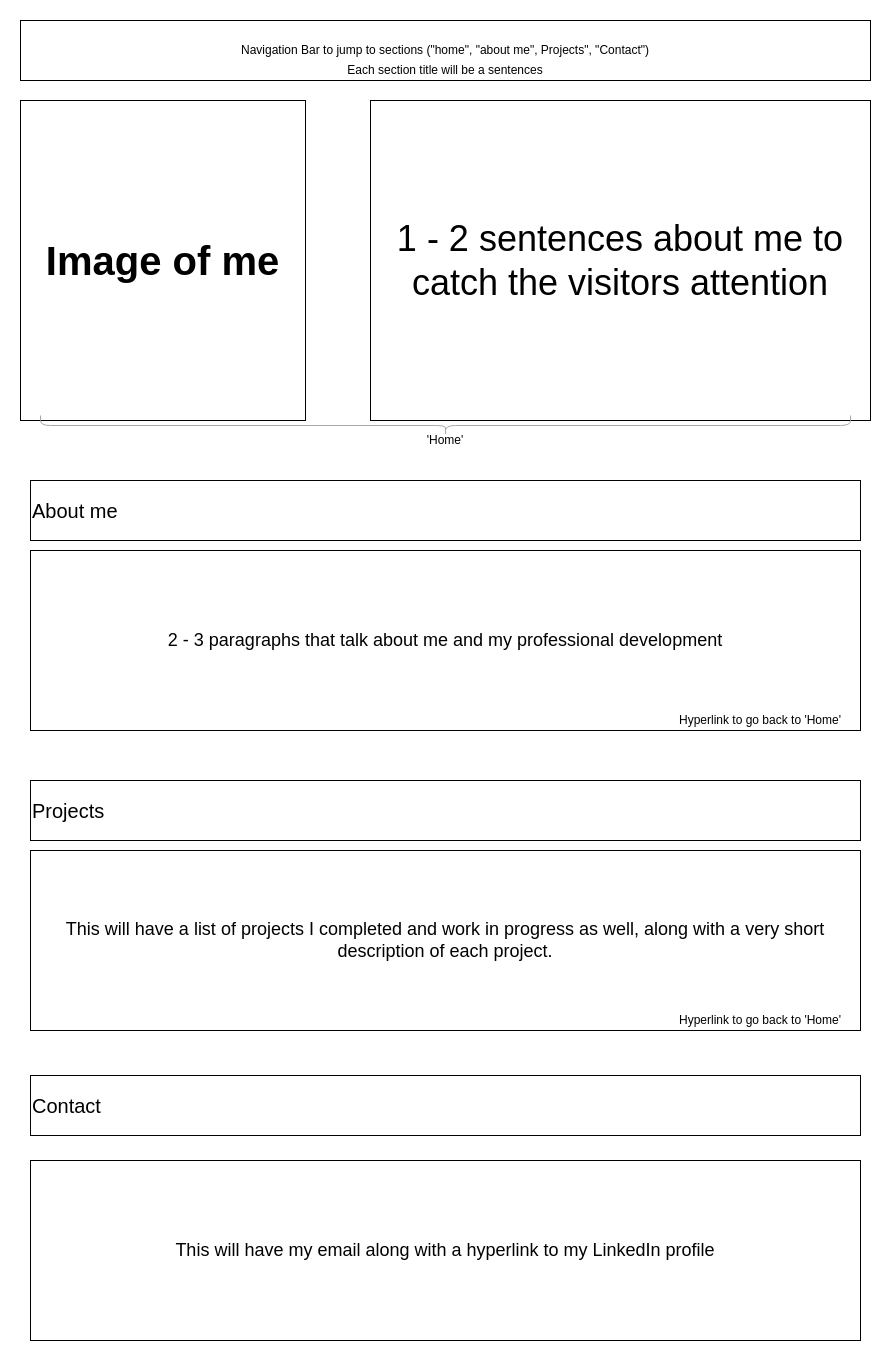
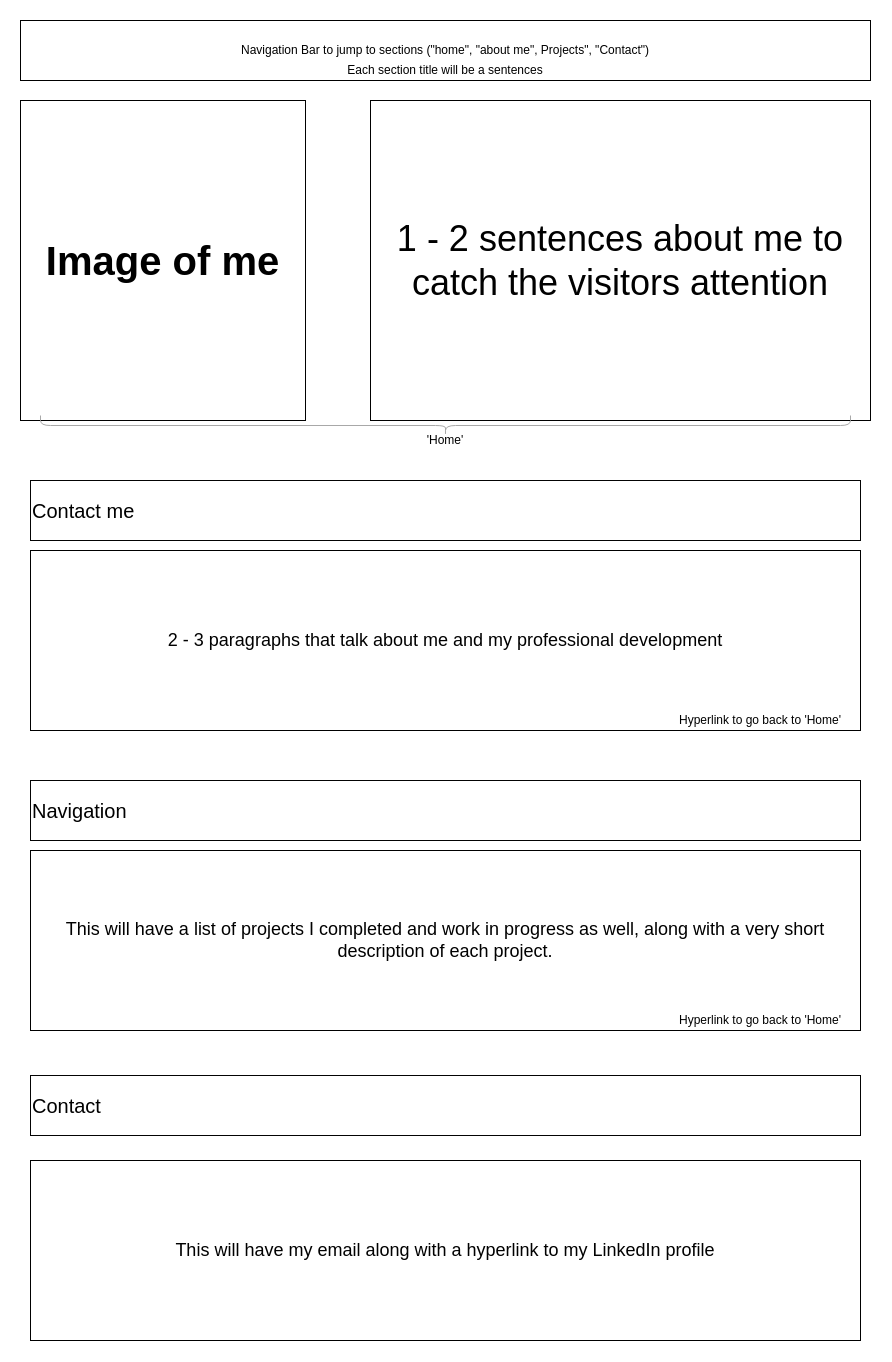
  <mxCell id="0" />
  <mxCell id="1" parent="0" />
  <mxCell id="2" value="Navigation Bar to jump to sections (&quot;home&quot;, &quot;about me&quot;, Projects&quot;, &quot;Contact&quot;)" style="rounded=0;whiteSpace=wrap;html=1;" vertex="1" parent="1"><mxGeometry y="20" width="850" height="60" as="geometry" x="20" /></mxCell>
  <mxCell id="3" value="&lt;font style=&quot;font-size: 40px&quot;&gt;&lt;b&gt;Image of me&lt;/b&gt;&lt;/font&gt;" style="rounded=0;whiteSpace=wrap;html=1;" vertex="1" parent="1"><mxGeometry x="20" y="100" width="285" height="320" as="geometry" /></mxCell>
  <mxCell id="4" value="&lt;font style=&quot;font-size: 36px&quot;&gt;1 - 2 sentences about me to catch the visitors attention&lt;/font&gt;" style="rounded=0;whiteSpace=wrap;html=1;" vertex="1" parent="1"><mxGeometry x="370" y="100" width="500" height="320" as="geometry" /></mxCell>
  <mxCell id="5" value="" style="shape=curlyBracket;whiteSpace=wrap;html=1;rounded=1;flipH=1;rotation=90;strokeColor=#A8A8A8;" vertex="1" parent="1"><mxGeometry x="435" y="20" width="20" height="810" as="geometry" /></mxCell>
  <mxCell id="6" value="'Home'" style="text;html=1;strokeColor=none;fillColor=none;align=center;verticalAlign=middle;whiteSpace=wrap;rounded=0;" vertex="1" parent="1"><mxGeometry x="425" y="430" width="40" height="20" as="geometry" /></mxCell>
- <mxCell id="7" value="&lt;font style=&quot;font-size: 20px&quot;&gt;About me&lt;/font&gt;" style="rounded=0;whiteSpace=wrap;html=1;align=left;strokeColor=#030303;" vertex="1" parent="1"><mxGeometry x="30" y="480" width="830" height="60" as="geometry" /></mxCell>
+ <mxCell id="7" value="&lt;font style=&quot;font-size: 20px&quot;&gt;Contact me&lt;/font&gt;" style="rounded=0;whiteSpace=wrap;html=1;align=left;strokeColor=#030303;" vertex="1" parent="1"><mxGeometry x="30" y="480" width="830" height="60" as="geometry" /></mxCell>
  <mxCell id="8" value="&lt;font style=&quot;font-size: 18px&quot;&gt;2 - 3 paragraphs that talk about me and my professional development&lt;/font&gt;" style="rounded=0;whiteSpace=wrap;html=1;" vertex="1" parent="1"><mxGeometry x="30" y="550" width="830" height="180" as="geometry" /></mxCell>
  <mxCell id="9" value="Hyperlink to go back to 'Home'" style="text;html=1;strokeColor=none;fillColor=none;align=center;verticalAlign=middle;whiteSpace=wrap;rounded=0;" vertex="1" parent="1"><mxGeometry x="670" y="710" width="180" height="20" as="geometry" /></mxCell>
  <mxCell id="10" value="Each section title will be a sentences" style="text;html=1;strokeColor=none;fillColor=none;align=center;verticalAlign=middle;whiteSpace=wrap;rounded=0;" vertex="1" parent="1"><mxGeometry x="320" y="60" width="250" height="20" as="geometry" /></mxCell>
- <mxCell id="11" value="&lt;font style=&quot;font-size: 20px&quot;&gt;Projects&lt;/font&gt;" style="rounded=0;whiteSpace=wrap;html=1;strokeColor=#030303;align=left;" vertex="1" parent="1"><mxGeometry x="30" y="780" width="830" height="60" as="geometry" /></mxCell>
+ <mxCell id="11" value="&lt;font style=&quot;font-size: 20px&quot;&gt;Navigation&lt;/font&gt;" style="rounded=0;whiteSpace=wrap;html=1;strokeColor=#030303;align=left;" vertex="1" parent="1"><mxGeometry x="30" y="780" width="830" height="60" as="geometry" /></mxCell>
  <mxCell id="12" value="&lt;font style=&quot;font-size: 18px&quot;&gt;This will have a list of projects I completed and work in progress as well, along with a very short description of each project.&lt;/font&gt;" style="rounded=0;whiteSpace=wrap;html=1;" vertex="1" parent="1"><mxGeometry x="30" y="850" width="830" height="180" as="geometry" /></mxCell>
  <mxCell id="13" value="Hyperlink to go back to 'Home'" style="text;html=1;strokeColor=none;fillColor=none;align=center;verticalAlign=middle;whiteSpace=wrap;rounded=0;" vertex="1" parent="1"><mxGeometry x="670" y="1010" width="180" height="20" as="geometry" /></mxCell>
  <mxCell id="14" value="&lt;font style=&quot;font-size: 20px&quot;&gt;Contact&lt;/font&gt;" style="rounded=0;whiteSpace=wrap;html=1;strokeColor=#030303;align=left;" vertex="1" parent="1"><mxGeometry x="30" y="1075" width="830" height="60" as="geometry" /></mxCell>
  <mxCell id="15" value="&lt;font style=&quot;font-size: 18px&quot;&gt;This will have my email along with a hyperlink to my LinkedIn profile&lt;/font&gt;" style="rounded=0;whiteSpace=wrap;html=1;" vertex="1" parent="1"><mxGeometry x="30" y="1160" width="830" height="180" as="geometry" /></mxCell>
